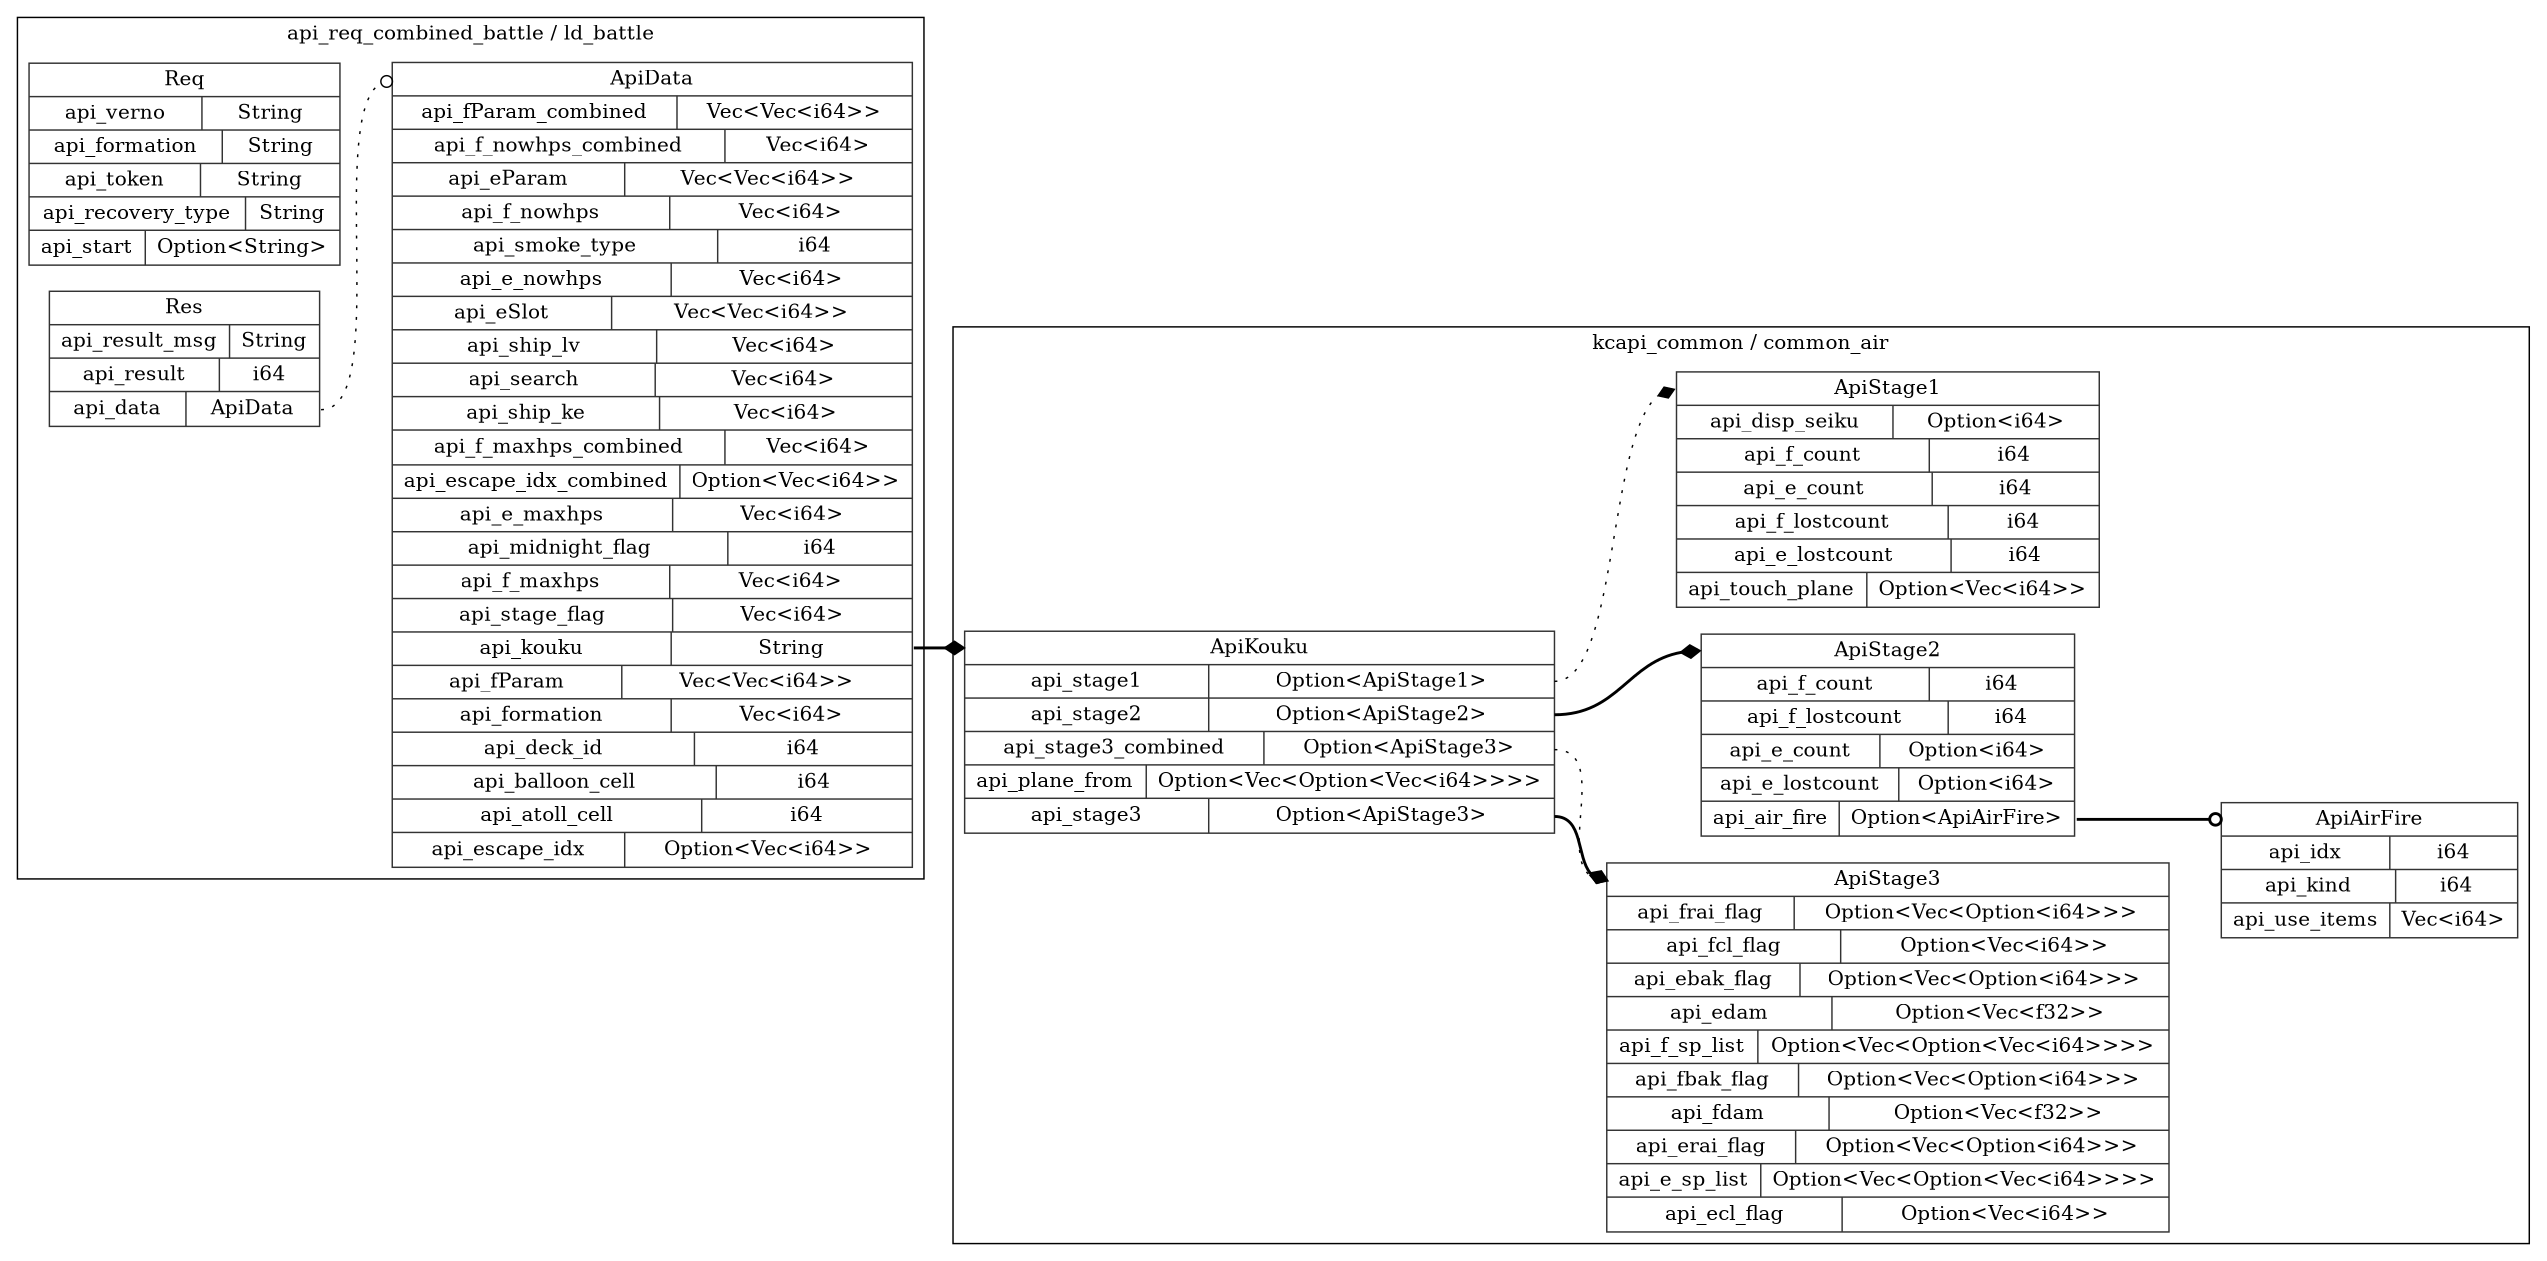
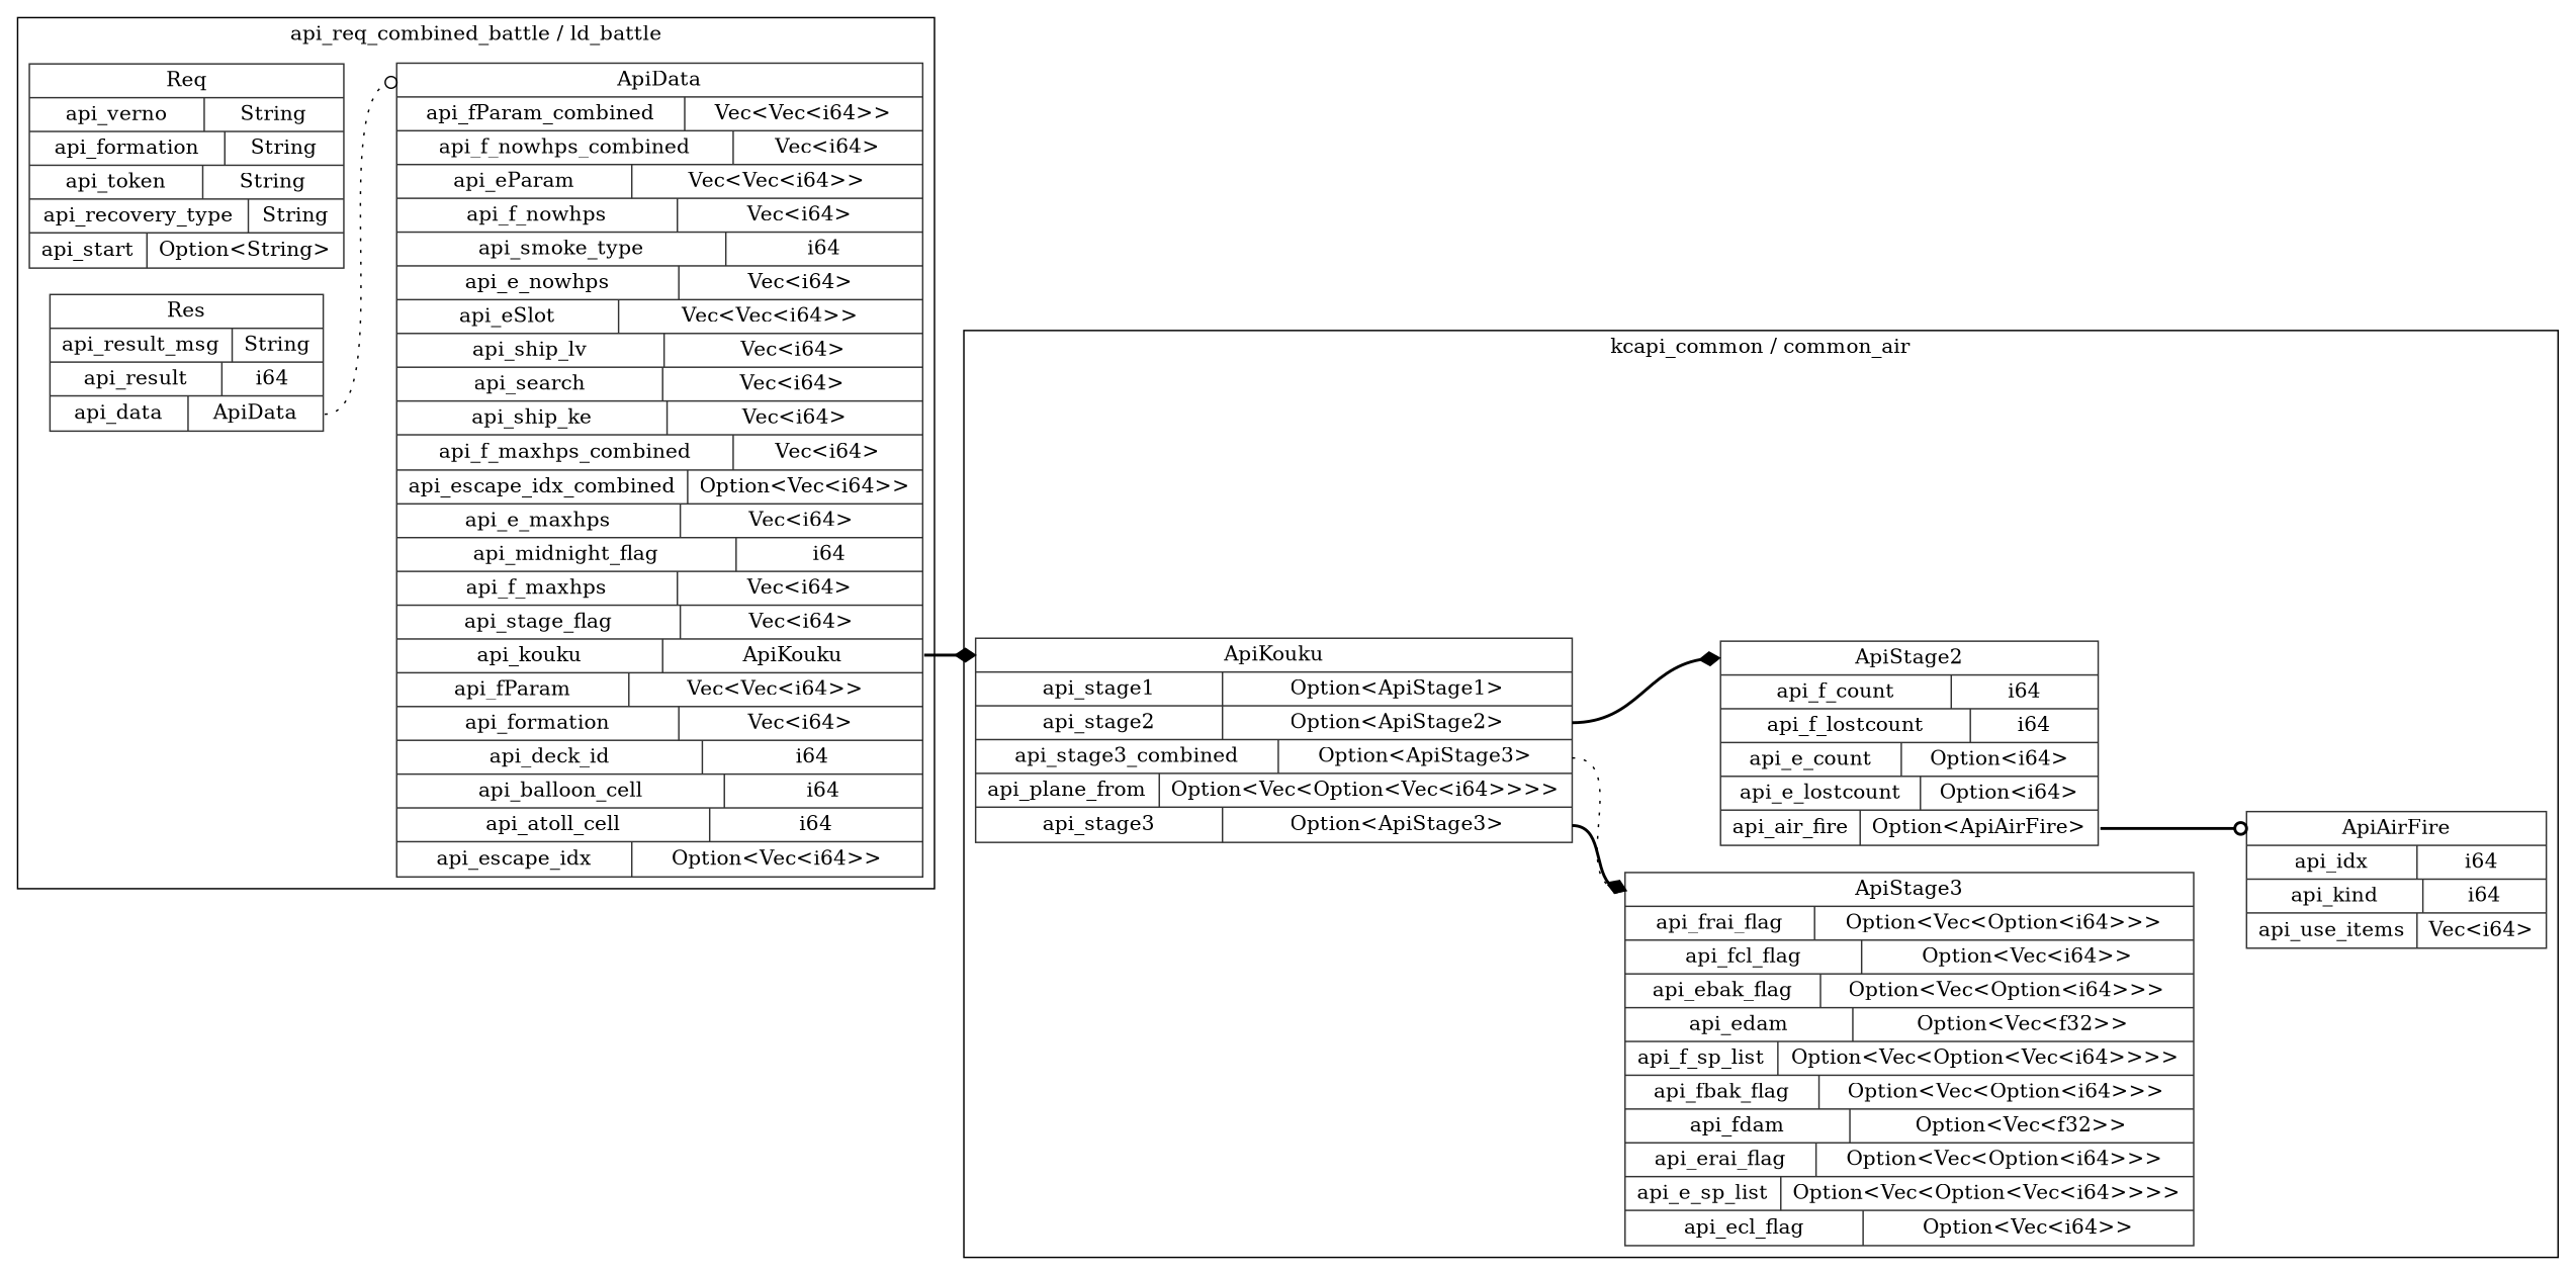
  digraph {
    rankdir=LR
    node [color=gray20 shape=record style=solid]
    edge [arrowhead=diamond headport="ApiStage3:w" style=bold]
    n1 [label="<Req> Req  | { api_verno | <api_verno> String } | { api_formation | <api_formation> String } | { api_token | <api_token> String } | { api_recovery_type | <api_recovery_type> String } | { api_start | <api_start> Option\<String\> }"]
    n2 [label="<Res> Res  | { api_result_msg | <api_result_msg> String } | { api_result | <api_result> i64 } | { api_data | <api_data> ApiData }"]
-   n3 [label="<ApiData> ApiData  | { api_fParam_combined | <api_fParam_combined> Vec\<Vec\<i64\>\> } | { api_f_nowhps_combined | <api_f_nowhps_combined> Vec\<i64\> } | { api_eParam | <api_eParam> Vec\<Vec\<i64\>\> } | { api_f_nowhps | <api_f_nowhps> Vec\<i64\> } | { api_smoke_type | <api_smoke_type> i64 } | { api_e_nowhps | <api_e_nowhps> Vec\<i64\> } | { api_eSlot | <api_eSlot> Vec\<Vec\<i64\>\> } | { api_ship_lv | <api_ship_lv> Vec\<i64\> } | { api_search | <api_search> Vec\<i64\> } | { api_ship_ke | <api_ship_ke> Vec\<i64\> } | { api_f_maxhps_combined | <api_f_maxhps_combined> Vec\<i64\> } | { api_escape_idx_combined | <api_escape_idx_combined> Option\<Vec\<i64\>\> } | { api_e_maxhps | <api_e_maxhps> Vec\<i64\> } | { api_midnight_flag | <api_midnight_flag> i64 } | { api_f_maxhps | <api_f_maxhps> Vec\<i64\> } | { api_stage_flag | <api_stage_flag> Vec\<i64\> } | { api_kouku | <api_kouku> String } | { api_fParam | <api_fParam> Vec\<Vec\<i64\>\> } | { api_formation | <api_formation> Vec\<i64\> } | { api_deck_id | <api_deck_id> i64 } | { api_balloon_cell | <api_balloon_cell> i64 } | { api_atoll_cell | <api_atoll_cell> i64 } | { api_escape_idx | <api_escape_idx> Option\<Vec\<i64\>\> }"]
+   n3 [label="<ApiData> ApiData  | { api_fParam_combined | <api_fParam_combined> Vec\<Vec\<i64\>\> } | { api_f_nowhps_combined | <api_f_nowhps_combined> Vec\<i64\> } | { api_eParam | <api_eParam> Vec\<Vec\<i64\>\> } | { api_f_nowhps | <api_f_nowhps> Vec\<i64\> } | { api_smoke_type | <api_smoke_type> i64 } | { api_e_nowhps | <api_e_nowhps> Vec\<i64\> } | { api_eSlot | <api_eSlot> Vec\<Vec\<i64\>\> } | { api_ship_lv | <api_ship_lv> Vec\<i64\> } | { api_search | <api_search> Vec\<i64\> } | { api_ship_ke | <api_ship_ke> Vec\<i64\> } | { api_f_maxhps_combined | <api_f_maxhps_combined> Vec\<i64\> } | { api_escape_idx_combined | <api_escape_idx_combined> Option\<Vec\<i64\>\> } | { api_e_maxhps | <api_e_maxhps> Vec\<i64\> } | { api_midnight_flag | <api_midnight_flag> i64 } | { api_f_maxhps | <api_f_maxhps> Vec\<i64\> } | { api_stage_flag | <api_stage_flag> Vec\<i64\> } | { api_kouku | <api_kouku> ApiKouku } | { api_fParam | <api_fParam> Vec\<Vec\<i64\>\> } | { api_formation | <api_formation> Vec\<i64\> } | { api_deck_id | <api_deck_id> i64 } | { api_balloon_cell | <api_balloon_cell> i64 } | { api_atoll_cell | <api_atoll_cell> i64 } | { api_escape_idx | <api_escape_idx> Option\<Vec\<i64\>\> }"]
    n4 [label="<ApiKouku> ApiKouku  | { api_stage1 | <api_stage1> Option\<ApiStage1\> } | { api_stage2 | <api_stage2> Option\<ApiStage2\> } | { api_stage3_combined | <api_stage3_combined> Option\<ApiStage3\> } | { api_plane_from | <api_plane_from> Option\<Vec\<Option\<Vec\<i64\>\>\>\> } | { api_stage3 | <api_stage3> Option\<ApiStage3\> }"]
-   n5 [label="<ApiStage1> ApiStage1  | { api_disp_seiku | <api_disp_seiku> Option\<i64\> } | { api_f_count | <api_f_count> i64 } | { api_e_count | <api_e_count> i64 } | { api_f_lostcount | <api_f_lostcount> i64 } | { api_e_lostcount | <api_e_lostcount> i64 } | { api_touch_plane | <api_touch_plane> Option\<Vec\<i64\>\> }"]
    n6 [label="<ApiStage2> ApiStage2  | { api_f_count | <api_f_count> i64 } | { api_f_lostcount | <api_f_lostcount> i64 } | { api_e_count | <api_e_count> Option\<i64\> } | { api_e_lostcount | <api_e_lostcount> Option\<i64\> } | { api_air_fire | <api_air_fire> Option\<ApiAirFire\> }"]
    n7 [label="<ApiStage3> ApiStage3  | { api_frai_flag | <api_frai_flag> Option\<Vec\<Option\<i64\>\>\> } | { api_fcl_flag | <api_fcl_flag> Option\<Vec\<i64\>\> } | { api_ebak_flag | <api_ebak_flag> Option\<Vec\<Option\<i64\>\>\> } | { api_edam | <api_edam> Option\<Vec\<f32\>\> } | { api_f_sp_list | <api_f_sp_list> Option\<Vec\<Option\<Vec\<i64\>\>\>\> } | { api_fbak_flag | <api_fbak_flag> Option\<Vec\<Option\<i64\>\>\> } | { api_fdam | <api_fdam> Option\<Vec\<f32\>\> } | { api_erai_flag | <api_erai_flag> Option\<Vec\<Option\<i64\>\>\> } | { api_e_sp_list | <api_e_sp_list> Option\<Vec\<Option\<Vec\<i64\>\>\>\> } | { api_ecl_flag | <api_ecl_flag> Option\<Vec\<i64\>\> }"]
    n8 [label="<ApiAirFire> ApiAirFire  | { api_idx | <api_idx> i64 } | { api_kind | <api_kind> i64 } | { api_use_items | <api_use_items> Vec\<i64\> }"]
    subgraph cluster_1 {
      label="api_req_combined_battle / ld_battle"
      n1
      n2
      n3
    }
    subgraph cluster_2 {
      label="kcapi_common / common_air"
      n4
-     n5
      n6
      n7
      n8
    }
    n2 -> n3 [arrowhead=odot headport="ApiData:w" style=dotted tailport="api_data:e"]
    n3 -> n4 [headport="ApiKouku:w" tailport="api_kouku:e"]
-   n4 -> n5 [headport="ApiStage1:w" style=dotted tailport="api_stage1:e"]
    n4 -> n6 [headport="ApiStage2:w" tailport="api_stage2:e"]
    n4 -> n7 [style=dotted tailport="api_stage3_combined:e"]
    n4 -> n7 [tailport="api_stage3:e"]
    n6 -> n8 [arrowhead=odot headport="ApiAirFire:w" tailport="api_air_fire:e"]
  }
